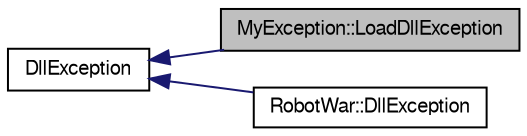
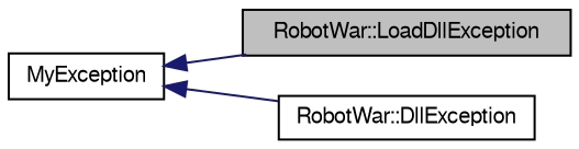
  digraph {
    rankdir=LR
    node [color=black fillcolor=white fontname=FreeSans fontsize=10 shape=record style=filled]
    edge [color=midnightblue dir=back fontname=FreeSans fontsize=10 labelfontname=FreeSans labelfontsize=10 style=solid]
-   n1 [fillcolor=grey75 fontcolor=black height=0.2 label="MyException::LoadDllException" width=0.4]
+   n1 [fillcolor=grey75 fontcolor=black height=0.2 label="RobotWar::LoadDllException" width=0.4]
    n2 [height=0.2 label="RobotWar::DllException" width=0.4]
-   n3 [height=0.2 label=DllException width=0.4]
+   n3 [height=0.2 label=MyException width=0.4]
    n3 -> n1
    n3 -> n2
  }
